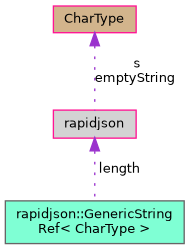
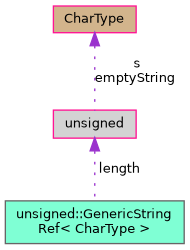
  digraph {
    node [color=deeppink fontname=Helvetica fontsize=10 shape=record style=filled]
    edge [color=darkorchid3 dir=back fontname=Helvetica fontsize=10 labelfontname=Helvetica labelfontsize=10 style=dotted]
-   n1 [color=gray40 fillcolor=aquamarine fontcolor=black height=0.2 label="rapidjson::GenericString\lRef\< CharType \>" width=0.4]
+   n1 [color=gray40 fillcolor=aquamarine fontcolor=black height=0.2 label="unsigned::GenericString\lRef\< CharType \>" width=0.4]
    n2 [fillcolor=tan height=0.2 label=CharType width=0.4]
-   n3 [fillcolor=lightgrey height=0.2 label=rapidjson width=0.4]
+   n3 [fillcolor=lightgrey height=0.2 label=unsigned width=0.4]
    n2 -> n3 [label=" s\nemptyString"]
    n3 -> n1 [label=" length"]
  }
